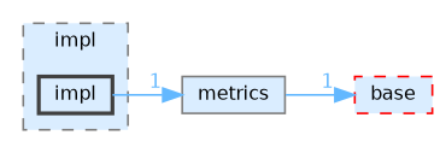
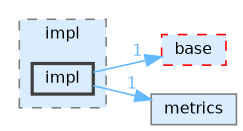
  digraph {
    compound=true
    rankdir=LR
    node [fillcolor="#daedff" fontname=Helvetica fontsize=10 shape=box]
    edge [color=steelblue1 fontcolor=steelblue1 fontname=Helvetica fontsize=10 headlabel=1 labeldistance=1.5 labelfontname=Helvetica labelfontsize=10]
    n1 [color=grey25 height=0.2 label=impl style="filled,bold" width=0.4]
    n2 [color=red height=0.2 label=base style="filled,dashed" width=0.4]
    n3 [color=grey50 height=0.2 label=metrics style=filled width=0.4]
    subgraph cluster_1 {
      bgcolor="#daedff"
      fontname=Helvetica
      fontsize=10
      label=impl
      pencolor=grey50
      style="filled,dashed"
      n1
    }
-   n3 -> n2
+   n1 -> n2
    n1 -> n3
  }
